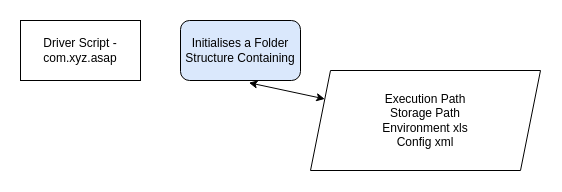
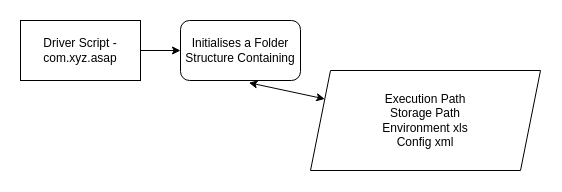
  <mxCell id="0" />
  <mxCell id="1" parent="0" />
+ <mxCell id="2" style="edgeStyle=orthogonalEdgeStyle;rounded=0;orthogonalLoop=1;jettySize=auto;html=1;exitX=1;exitY=0.5;exitDx=0;exitDy=0;" edge="1" parent="1" source="3" target="4"><mxGeometry relative="1" as="geometry"><mxPoint x="240" y="50" as="targetPoint" /></mxGeometry></mxCell>
  <mxCell id="3" value="Driver Script - com.xyz.asap" style="rounded=0;whiteSpace=wrap;html=1;" vertex="1" parent="1"><mxGeometry x="20" y="20" width="120" height="60" as="geometry" /></mxCell>
- <mxCell id="4" value="Initialises a Folder Structure Containing" style="rounded=1;whiteSpace=wrap;html=1;fillColor=#dae8fc;" vertex="1" parent="1"><mxGeometry x="180" y="20" width="120" height="60" as="geometry" /></mxCell>
+ <mxCell id="4" value="Initialises a Folder Structure Containing" style="rounded=1;whiteSpace=wrap;html=1;" vertex="1" parent="1"><mxGeometry x="180" y="20" width="120" height="60" as="geometry" /></mxCell>
  <mxCell id="5" value="Execution Path&lt;br&gt;Storage Path&lt;br&gt;Environment xls&lt;br&gt;Config xml&lt;br&gt;" style="shape=parallelogram;perimeter=parallelogramPerimeter;whiteSpace=wrap;html=1;fixedSize=1;" vertex="1" parent="1"><mxGeometry x="310" y="70" width="230" height="100" as="geometry" /></mxCell>
  <mxCell id="6" value="" style="endArrow=classic;startArrow=classic;html=1;entryX=0.57;entryY=1.037;entryDx=0;entryDy=0;entryPerimeter=0;" edge="1" parent="1" source="5" target="4"><mxGeometry width="50" height="50" relative="1" as="geometry"><mxPoint x="310" y="230" as="sourcePoint" /><mxPoint x="360" y="180" as="targetPoint" /></mxGeometry></mxCell>
